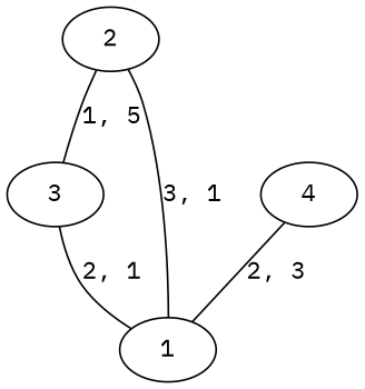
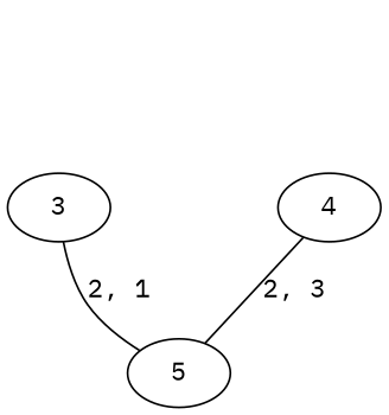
  graph {
    fontname="IBM Plex Mono"
    node [fontname="IBM Plex Mono"]
    edge [fontname="IBM Plex Mono"]
    3
-   5 [label=1]
-   2
+   5
    4
    3 -- 5 [label="2, 1"]
-   2 -- 3 [label="1, 5"]
-   2 -- 5 [label="3, 1"]
    4 -- 5 [label="2, 3"]
  }
